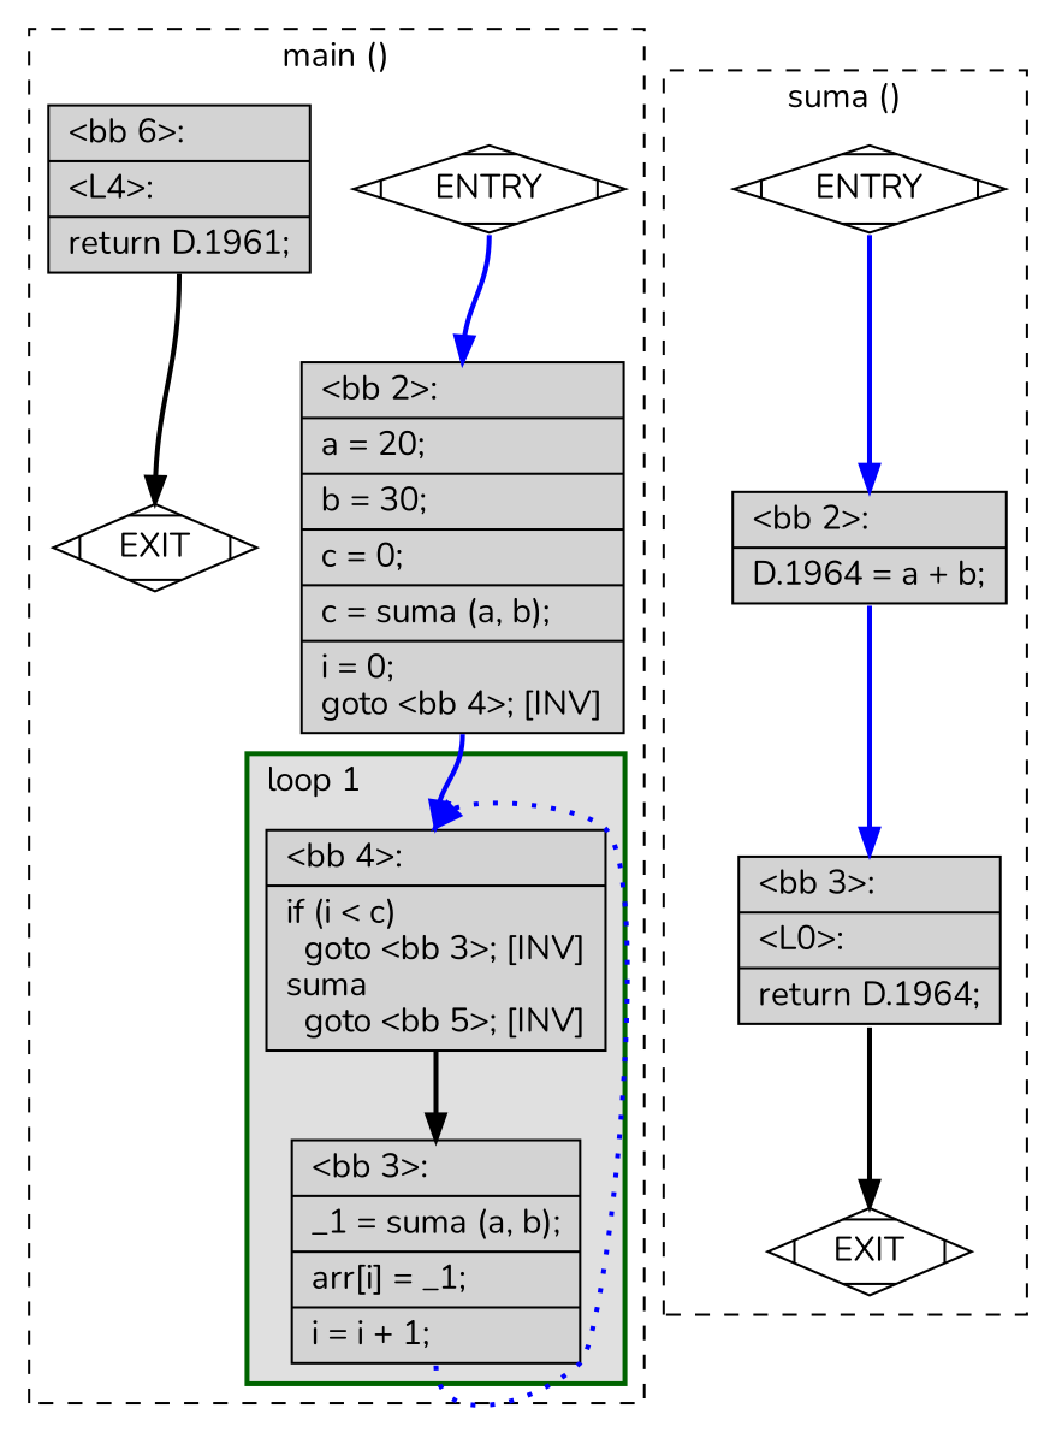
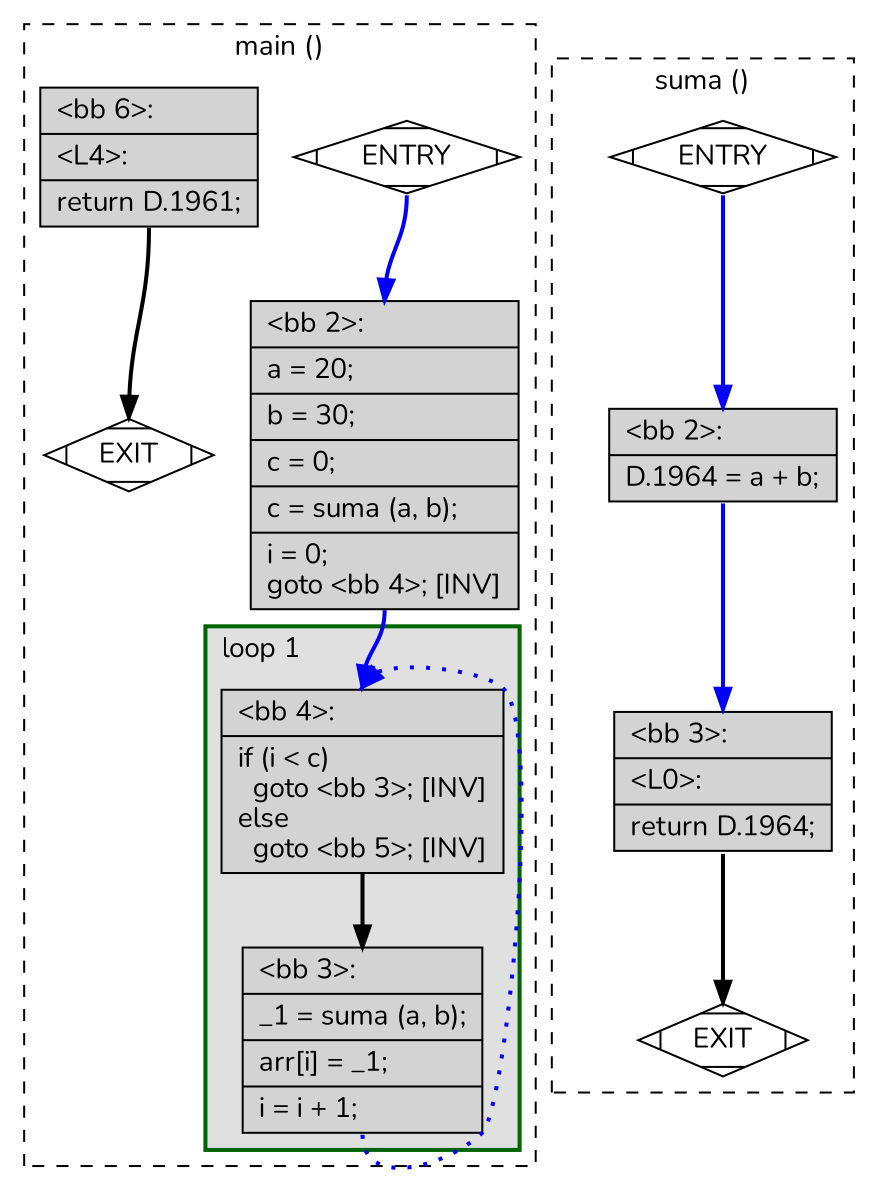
  digraph {
    fontname=Nunito
    node [fillcolor=lightgrey fontname=Nunito shape=record style=filled]
    edge [color=blue constraint=true fontname=Nunito headport=n style="solid,bold" tailport=s weight=10]
-   n1 [label="{\<bb\ 4\>:\l|if\ (i\ \<\ c)\l\ \ goto\ \<bb\ 3\>;\ [INV]\lsuma\l\ \ goto\ \<bb\ 5\>;\ [INV]\l}"]
+   n1 [label="{\<bb\ 4\>:\l|if\ (i\ \<\ c)\l\ \ goto\ \<bb\ 3\>;\ [INV]\lelse\l\ \ goto\ \<bb\ 5\>;\ [INV]\l}"]
    n2 [label="{\<bb\ 3\>:\l|_1\ =\ suma\ (a,\ b);\l|arr[i]\ =\ _1;\l|i\ =\ i\ +\ 1;\l}"]
    n3 [fillcolor=white label=ENTRY shape=Mdiamond]
    n4 [fillcolor=white label=EXIT shape=Mdiamond]
    n5 [label="{\<bb\ 2\>:\l|a\ =\ 20;\l|b\ =\ 30;\l|c\ =\ 0;\l|c\ =\ suma\ (a,\ b);\l|i\ =\ 0;\lgoto\ \<bb\ 4\>;\ [INV]\l}"]
    n6 [label="{\<bb\ 6\>:\l|\<L4\>:\l|return\ D.1961;\l}"]
    n7 [fillcolor=white label=ENTRY shape=Mdiamond]
    n8 [fillcolor=white label=EXIT shape=Mdiamond]
    n9 [label="{\<bb\ 2\>:\l|D.1964\ =\ a\ +\ b;\l}"]
    n10 [label="{\<bb\ 3\>:\l|\<L0\>:\l|return\ D.1964;\l}"]
    subgraph cluster_1 {
      color=black
      label="main ()"
      style=dashed
      n3
      n4
      n5
      n6
      subgraph cluster_2 {
        color=darkgreen
        fillcolor=grey88
        label="loop 1"
        labeljust=l
        penwidth=2
        style=filled
        n1
        n2
      }
    }
    subgraph cluster_3 {
      color=black
      label="suma ()"
      style=dashed
      n7
      n8
      n9
      n10
    }
    n1 -> n2 [color=black]
    n2 -> n1 [constraint=false style="dotted,bold"]
    n3 -> n4 [style=invis color="" weight=""]
    n3 -> n5 [weight=100]
    n5 -> n1 [weight=100]
    n6 -> n4 [color=black]
    n7 -> n8 [style=invis color="" weight=""]
    n7 -> n9 [weight=100]
    n9 -> n10 [weight=100]
    n10 -> n8 [color=black]
  }
